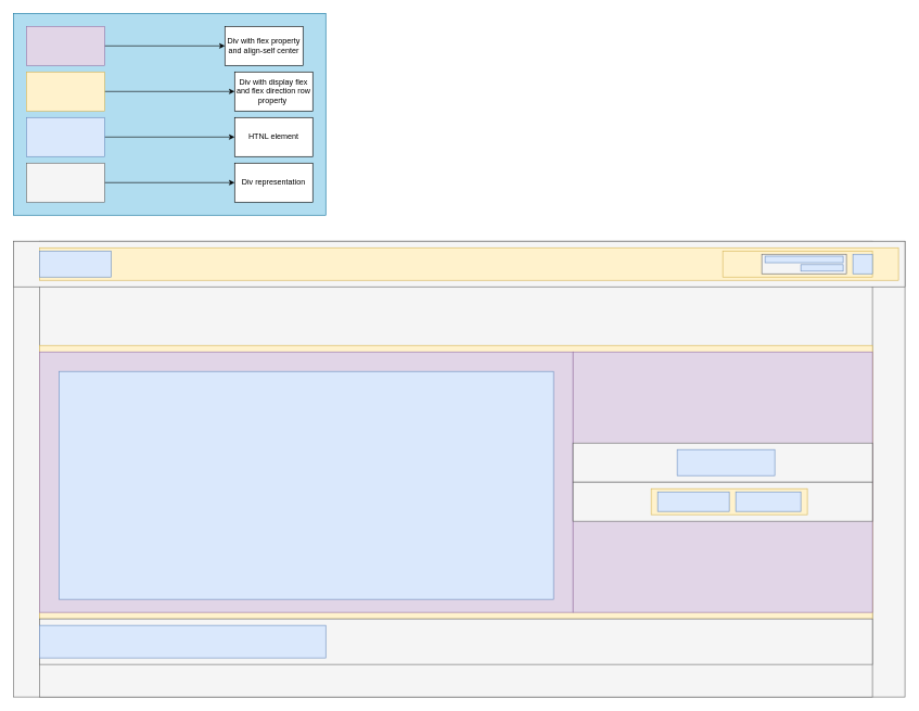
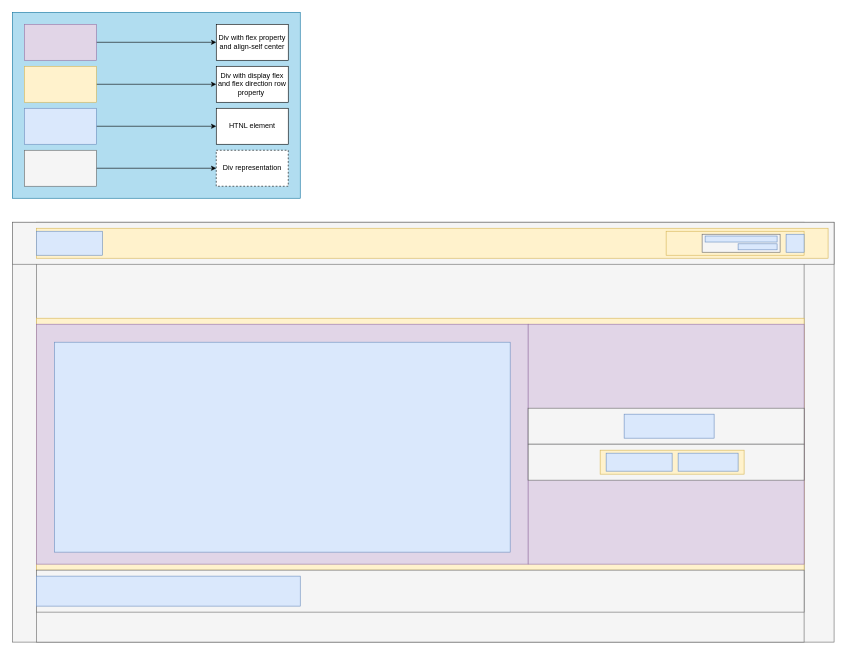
  <mxCell id="0" />
  <mxCell id="1" parent="0" />
  <mxCell id="2" value="" style="rounded=0;whiteSpace=wrap;html=1;fillColor=#f5f5f5;strokeColor=#666666;fontColor=#333333;" vertex="1" parent="1"><mxGeometry x="20" y="370" width="1370" height="700" as="geometry" /></mxCell>
  <mxCell id="3" value="" style="rounded=0;whiteSpace=wrap;html=1;fillColor=#f5f5f5;strokeColor=#666666;fontColor=#333333;" vertex="1" parent="1"><mxGeometry x="60" y="370" width="1280" height="700" as="geometry" /></mxCell>
  <mxCell id="4" value="" style="rounded=0;whiteSpace=wrap;html=1;fillColor=#f5f5f5;strokeColor=#666666;fontColor=#333333;" vertex="1" parent="1"><mxGeometry x="20" y="370" width="1370" height="70" as="geometry" /></mxCell>
  <mxCell id="5" value="" style="rounded=0;whiteSpace=wrap;html=1;fillColor=#fff2cc;strokeColor=#d6b656;" vertex="1" parent="1"><mxGeometry x="60" y="380" width="1320" height="50" as="geometry" /></mxCell>
  <mxCell id="6" value="" style="rounded=0;whiteSpace=wrap;html=1;fillColor=#dae8fc;strokeColor=#6c8ebf;" vertex="1" parent="1"><mxGeometry x="60" y="385" width="110" height="40" as="geometry" /></mxCell>
  <mxCell id="7" value="" style="rounded=0;whiteSpace=wrap;html=1;fillColor=#fff2cc;strokeColor=#d6b656;" vertex="1" parent="1"><mxGeometry x="1110" y="385" width="230" height="40" as="geometry" /></mxCell>
  <mxCell id="8" value="" style="rounded=0;whiteSpace=wrap;html=1;fillColor=#dae8fc;strokeColor=#6c8ebf;" vertex="1" parent="1"><mxGeometry x="1310" y="390" width="30" height="30" as="geometry" /></mxCell>
  <mxCell id="9" value="" style="rounded=0;whiteSpace=wrap;html=1;fillColor=#f5f5f5;strokeColor=#666666;fontColor=#333333;" vertex="1" parent="1"><mxGeometry x="1170" y="390" width="130" height="30" as="geometry" /></mxCell>
  <mxCell id="10" value="" style="rounded=0;whiteSpace=wrap;html=1;fillColor=#dae8fc;strokeColor=#6c8ebf;" vertex="1" parent="1"><mxGeometry x="1175" y="393" width="120" height="10" as="geometry" /></mxCell>
  <mxCell id="11" value="" style="rounded=0;whiteSpace=wrap;html=1;fillColor=#dae8fc;strokeColor=#6c8ebf;" vertex="1" parent="1"><mxGeometry x="1230" y="406" width="65" height="10" as="geometry" /></mxCell>
  <mxCell id="12" value="" style="rounded=0;whiteSpace=wrap;html=1;fillColor=#fff2cc;strokeColor=#d6b656;" vertex="1" parent="1"><mxGeometry x="60" y="530" width="1280" height="420" as="geometry" /></mxCell>
  <mxCell id="13" value="" style="rounded=0;whiteSpace=wrap;html=1;fillColor=#f5f5f5;strokeColor=#666666;fontColor=#333333;" vertex="1" parent="1"><mxGeometry x="60" y="950" width="1280" height="70" as="geometry" /></mxCell>
  <mxCell id="14" value="" style="rounded=0;whiteSpace=wrap;html=1;fillColor=#dae8fc;strokeColor=#6c8ebf;" vertex="1" parent="1"><mxGeometry x="60" y="960" width="440" height="50" as="geometry" /></mxCell>
  <mxCell id="15" value="" style="rounded=0;whiteSpace=wrap;html=1;fillColor=#e1d5e7;strokeColor=#9673a6;" vertex="1" parent="1"><mxGeometry x="60" y="540" width="820" height="400" as="geometry" /></mxCell>
  <mxCell id="16" value="" style="rounded=0;whiteSpace=wrap;html=1;fillColor=#f5f5f5;strokeColor=#666666;fontColor=#333333;" vertex="1" parent="1"><mxGeometry x="880" y="680" width="460" height="120" as="geometry" /></mxCell>
  <mxCell id="17" value="" style="rounded=0;whiteSpace=wrap;html=1;fillColor=#e1d5e7;strokeColor=#9673a6;" vertex="1" parent="1"><mxGeometry x="880" y="540" width="460" height="400" as="geometry" /></mxCell>
  <mxCell id="18" value="" style="rounded=0;whiteSpace=wrap;html=1;fillColor=#f5f5f5;strokeColor=#666666;fontColor=#333333;" vertex="1" parent="1"><mxGeometry x="880" y="680" width="460" height="60" as="geometry" /></mxCell>
  <mxCell id="19" value="" style="rounded=0;whiteSpace=wrap;html=1;fillColor=#f5f5f5;strokeColor=#666666;fontColor=#333333;" vertex="1" parent="1"><mxGeometry x="880" y="740" width="460" height="60" as="geometry" /></mxCell>
  <mxCell id="20" value="" style="rounded=0;whiteSpace=wrap;html=1;fillColor=#dae8fc;strokeColor=#6c8ebf;" vertex="1" parent="1"><mxGeometry x="90" y="570" width="760" height="350" as="geometry" /></mxCell>
  <mxCell id="21" value="" style="rounded=0;whiteSpace=wrap;html=1;fillColor=#dae8fc;strokeColor=#6c8ebf;" vertex="1" parent="1"><mxGeometry x="1040" y="690" width="150" height="40" as="geometry" /></mxCell>
  <mxCell id="22" value="" style="rounded=0;whiteSpace=wrap;html=1;fillColor=#fff2cc;strokeColor=#d6b656;" vertex="1" parent="1"><mxGeometry x="1000" y="750" width="240" height="40" as="geometry" /></mxCell>
  <mxCell id="23" value="" style="rounded=0;whiteSpace=wrap;html=1;fillColor=#dae8fc;strokeColor=#6c8ebf;" vertex="1" parent="1"><mxGeometry x="1010" y="755" width="110" height="30" as="geometry" /></mxCell>
  <mxCell id="24" value="" style="rounded=0;whiteSpace=wrap;html=1;fillColor=#dae8fc;strokeColor=#6c8ebf;" vertex="1" parent="1"><mxGeometry x="1130" y="755" width="100" height="30" as="geometry" /></mxCell>
  <mxCell id="25" value="" style="rounded=0;whiteSpace=wrap;html=1;strokeColor=#10739e;fillColor=#b1ddf0;" vertex="1" parent="1"><mxGeometry x="20" y="20" width="480" height="310" as="geometry" /></mxCell>
  <mxCell id="26" style="edgeStyle=orthogonalEdgeStyle;rounded=0;orthogonalLoop=1;jettySize=auto;html=1;entryX=0;entryY=0.5;entryDx=0;entryDy=0;" edge="1" parent="1" source="27" target="28"><mxGeometry relative="1" as="geometry" /></mxCell>
  <mxCell id="27" value="" style="rounded=0;whiteSpace=wrap;html=1;strokeColor=#666666;fillColor=#f5f5f5;fontColor=#333333;" vertex="1" parent="1"><mxGeometry x="40" y="250" width="120" height="60" as="geometry" /></mxCell>
- <mxCell id="28" value="Div representation" style="rounded=0;whiteSpace=wrap;html=1;" vertex="1" parent="1"><mxGeometry x="360" y="250" width="120" height="60" as="geometry" /></mxCell>
+ <mxCell id="28" value="Div representation" style="rounded=0;whiteSpace=wrap;html=1;dashed=1;" vertex="1" parent="1"><mxGeometry x="360" y="250" width="120" height="60" as="geometry" /></mxCell>
  <mxCell id="29" style="edgeStyle=orthogonalEdgeStyle;rounded=0;orthogonalLoop=1;jettySize=auto;html=1;entryX=0;entryY=0.5;entryDx=0;entryDy=0;" edge="1" parent="1" source="30" target="31"><mxGeometry relative="1" as="geometry" /></mxCell>
  <mxCell id="30" value="" style="rounded=0;whiteSpace=wrap;html=1;strokeColor=#6c8ebf;fillColor=#dae8fc;" vertex="1" parent="1"><mxGeometry x="40" y="180" width="120" height="60" as="geometry" /></mxCell>
  <mxCell id="31" value="HTNL element" style="rounded=0;whiteSpace=wrap;html=1;" vertex="1" parent="1"><mxGeometry x="360" y="180" width="120" height="60" as="geometry" /></mxCell>
  <mxCell id="32" style="edgeStyle=orthogonalEdgeStyle;rounded=0;orthogonalLoop=1;jettySize=auto;html=1;entryX=0;entryY=0.5;entryDx=0;entryDy=0;" edge="1" parent="1" source="33" target="34"><mxGeometry relative="1" as="geometry" /></mxCell>
  <mxCell id="33" value="" style="rounded=0;whiteSpace=wrap;html=1;strokeColor=#d6b656;fillColor=#fff2cc;" vertex="1" parent="1"><mxGeometry x="40" y="110" width="120" height="60" as="geometry" /></mxCell>
  <mxCell id="34" value="Div with display flex and flex direction row property&amp;nbsp;" style="rounded=0;whiteSpace=wrap;html=1;" vertex="1" parent="1"><mxGeometry x="360" y="110" width="120" height="60" as="geometry" /></mxCell>
  <mxCell id="35" style="edgeStyle=orthogonalEdgeStyle;rounded=0;orthogonalLoop=1;jettySize=auto;html=1;entryX=0;entryY=0.5;entryDx=0;entryDy=0;" edge="1" parent="1" source="36" target="37"><mxGeometry relative="1" as="geometry" /></mxCell>
  <mxCell id="36" value="" style="rounded=0;whiteSpace=wrap;html=1;strokeColor=#9673a6;fillColor=#e1d5e7;" vertex="1" parent="1"><mxGeometry x="40" y="40" width="120" height="60" as="geometry" /></mxCell>
- <mxCell id="37" value="Div with flex property and align-self center" style="rounded=0;whiteSpace=wrap;html=1;" vertex="1" parent="1"><mxGeometry x="345" y="40" width="120" height="60" as="geometry" /></mxCell>
+ <mxCell id="37" value="Div with flex property and align-self center" style="rounded=0;whiteSpace=wrap;html=1;" vertex="1" parent="1"><mxGeometry x="360" y="40" width="120" height="60" as="geometry" /></mxCell>
